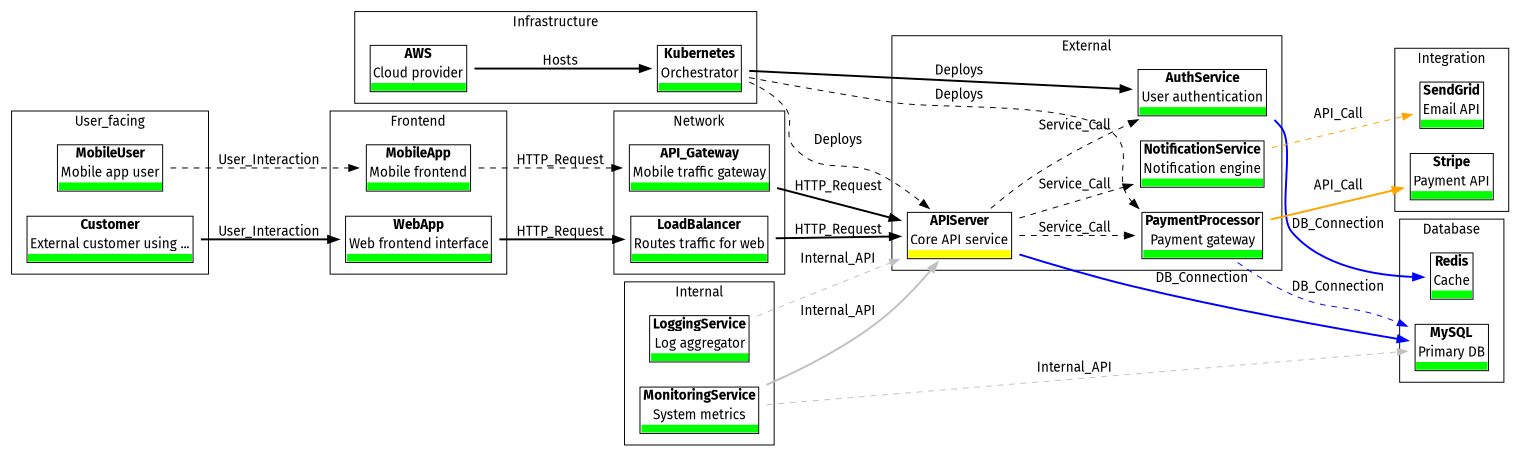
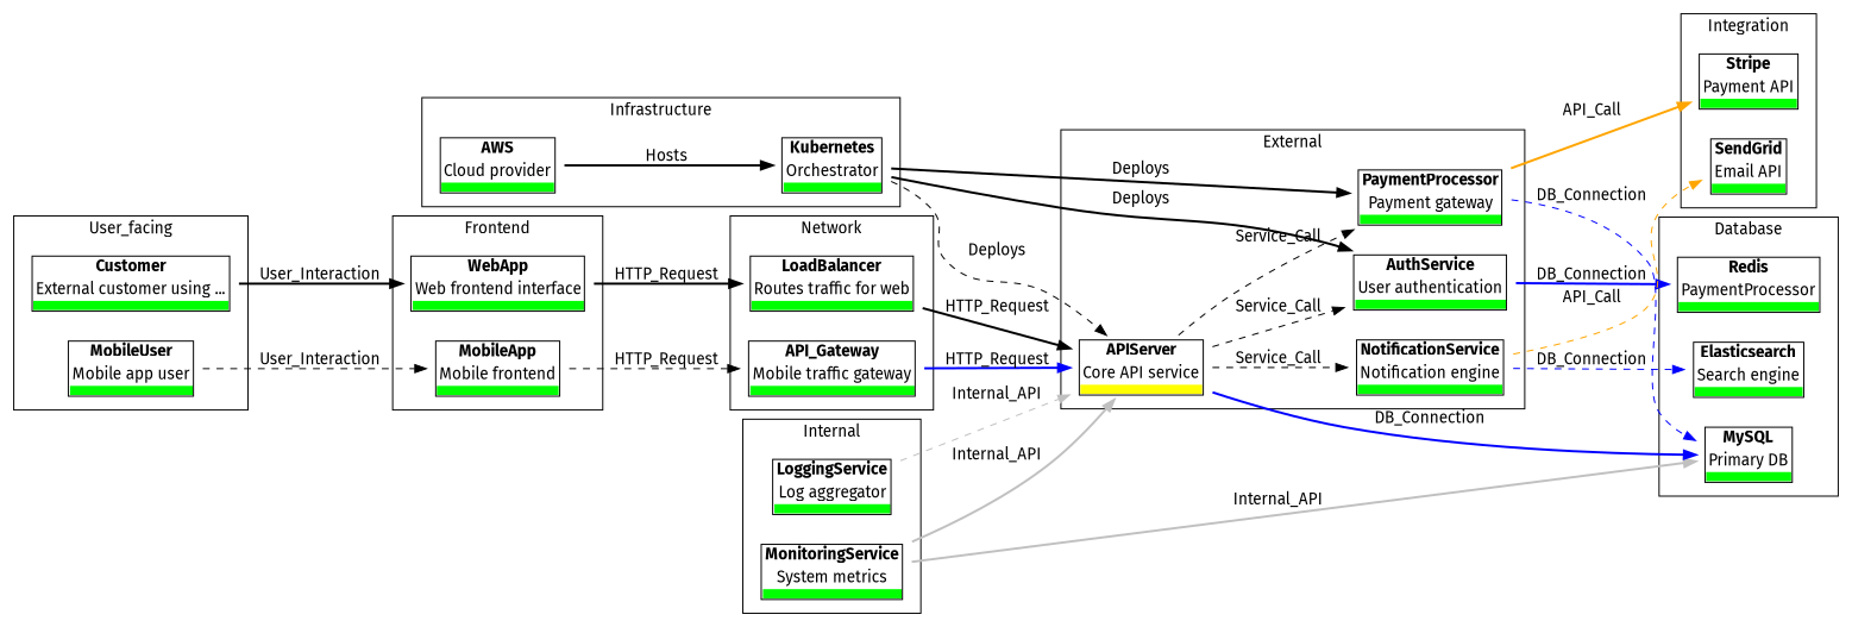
  digraph {
    fontname="Fira Sans"
    rankdir=LR
    node [fontname="Fira Sans" shape=plaintext]
    edge [fontname="Fira Sans" style=dashed]
    n1 [label=<       <TABLE BORDER="1" CELLBORDER="0" CELLSPACING="0">         <TR><TD><B>LoggingService</B></TD></TR>         <TR><TD>Log aggregator</TD></TR>         <TR><TD BGCOLOR="green" HEIGHT="8"></TD></TR>       </TABLE>     >]
    n2 [label=<       <TABLE BORDER="1" CELLBORDER="0" CELLSPACING="0">         <TR><TD><B>MonitoringService</B></TD></TR>         <TR><TD>System metrics</TD></TR>         <TR><TD BGCOLOR="green" HEIGHT="8"></TD></TR>       </TABLE>     >]
    n3 [label=<       <TABLE BORDER="1" CELLBORDER="0" CELLSPACING="0">         <TR><TD><B>Kubernetes</B></TD></TR>         <TR><TD>Orchestrator</TD></TR>         <TR><TD BGCOLOR="green" HEIGHT="8"></TD></TR>       </TABLE>     >]
    n4 [label=<       <TABLE BORDER="1" CELLBORDER="0" CELLSPACING="0">         <TR><TD><B>AWS</B></TD></TR>         <TR><TD>Cloud provider</TD></TR>         <TR><TD BGCOLOR="green" HEIGHT="8"></TD></TR>       </TABLE>     >]
    n5 [label=<       <TABLE BORDER="1" CELLBORDER="0" CELLSPACING="0">         <TR><TD><B>Customer</B></TD></TR>         <TR><TD>External customer using ...</TD></TR>         <TR><TD BGCOLOR="green" HEIGHT="8"></TD></TR>       </TABLE>     >]
    n6 [label=<       <TABLE BORDER="1" CELLBORDER="0" CELLSPACING="0">         <TR><TD><B>MobileUser</B></TD></TR>         <TR><TD>Mobile app user</TD></TR>         <TR><TD BGCOLOR="green" HEIGHT="8"></TD></TR>       </TABLE>     >]
    n7 [label=<       <TABLE BORDER="1" CELLBORDER="0" CELLSPACING="0">         <TR><TD><B>WebApp</B></TD></TR>         <TR><TD>Web frontend interface</TD></TR>         <TR><TD BGCOLOR="green" HEIGHT="8"></TD></TR>       </TABLE>     >]
    n8 [label=<       <TABLE BORDER="1" CELLBORDER="0" CELLSPACING="0">         <TR><TD><B>MobileApp</B></TD></TR>         <TR><TD>Mobile frontend</TD></TR>         <TR><TD BGCOLOR="green" HEIGHT="8"></TD></TR>       </TABLE>     >]
    n9 [label=<       <TABLE BORDER="1" CELLBORDER="0" CELLSPACING="0">         <TR><TD><B>LoadBalancer</B></TD></TR>         <TR><TD>Routes traffic for web</TD></TR>         <TR><TD BGCOLOR="green" HEIGHT="8"></TD></TR>       </TABLE>     >]
    n10 [label=<       <TABLE BORDER="1" CELLBORDER="0" CELLSPACING="0">         <TR><TD><B>API_Gateway</B></TD></TR>         <TR><TD>Mobile traffic gateway</TD></TR>         <TR><TD BGCOLOR="green" HEIGHT="8"></TD></TR>       </TABLE>     >]
    n11 [label=<       <TABLE BORDER="1" CELLBORDER="0" CELLSPACING="0">         <TR><TD><B>APIServer</B></TD></TR>         <TR><TD>Core API service</TD></TR>         <TR><TD BGCOLOR="yellow" HEIGHT="8"></TD></TR>       </TABLE>     >]
    n12 [label=<       <TABLE BORDER="1" CELLBORDER="0" CELLSPACING="0">         <TR><TD><B>AuthService</B></TD></TR>         <TR><TD>User authentication</TD></TR>         <TR><TD BGCOLOR="green" HEIGHT="8"></TD></TR>       </TABLE>     >]
    n13 [label=<       <TABLE BORDER="1" CELLBORDER="0" CELLSPACING="0">         <TR><TD><B>PaymentProcessor</B></TD></TR>         <TR><TD>Payment gateway</TD></TR>         <TR><TD BGCOLOR="green" HEIGHT="8"></TD></TR>       </TABLE>     >]
    n14 [label=<       <TABLE BORDER="1" CELLBORDER="0" CELLSPACING="0">         <TR><TD><B>NotificationService</B></TD></TR>         <TR><TD>Notification engine</TD></TR>         <TR><TD BGCOLOR="green" HEIGHT="8"></TD></TR>       </TABLE>     >]
    n15 [label=<       <TABLE BORDER="1" CELLBORDER="0" CELLSPACING="0">         <TR><TD><B>MySQL</B></TD></TR>         <TR><TD>Primary DB</TD></TR>         <TR><TD BGCOLOR="green" HEIGHT="8"></TD></TR>       </TABLE>     >]
-   n16 [label=<       <TABLE BORDER="1" CELLBORDER="0" CELLSPACING="0">         <TR><TD><B>Redis</B></TD></TR>         <TR><TD>Cache</TD></TR>         <TR><TD BGCOLOR="green" HEIGHT="8"></TD></TR>       </TABLE>     >]
+   n16 [label=<       <TABLE BORDER="1" CELLBORDER="0" CELLSPACING="0">         <TR><TD><B>Redis</B></TD></TR>         <TR><TD>PaymentProcessor</TD></TR>         <TR><TD BGCOLOR="green" HEIGHT="8"></TD></TR>       </TABLE>     >]
+   n17 [label=<       <TABLE BORDER="1" CELLBORDER="0" CELLSPACING="0">         <TR><TD><B>Elasticsearch</B></TD></TR>         <TR><TD>Search engine</TD></TR>         <TR><TD BGCOLOR="green" HEIGHT="8"></TD></TR>       </TABLE>     >]
    n18 [label=<       <TABLE BORDER="1" CELLBORDER="0" CELLSPACING="0">         <TR><TD><B>Stripe</B></TD></TR>         <TR><TD>Payment API</TD></TR>         <TR><TD BGCOLOR="green" HEIGHT="8"></TD></TR>       </TABLE>     >]
    n19 [label=<       <TABLE BORDER="1" CELLBORDER="0" CELLSPACING="0">         <TR><TD><B>SendGrid</B></TD></TR>         <TR><TD>Email API</TD></TR>         <TR><TD BGCOLOR="green" HEIGHT="8"></TD></TR>       </TABLE>     >]
    subgraph cluster_1 {
      label=Internal
      n1
      n2
    }
    subgraph cluster_2 {
      label=Infrastructure
      n3
      n4
    }
    subgraph cluster_3 {
      label=User_facing
      n5
      n6
    }
    subgraph cluster_4 {
      label=Frontend
      n7
      n8
    }
    subgraph cluster_5 {
      label=Network
      n9
      n10
    }
    subgraph cluster_6 {
      label=External
      n11
      n12
      n13
      n14
    }
    subgraph cluster_7 {
      label=Database
      n15
      n16
+     n17
    }
    subgraph cluster_8 {
      label=Integration
      n18
      n19
    }
    n1 -> n11 [color=gray label=Internal_API]
    n2 -> n11 [color=gray label=Internal_API style=bold]
-   n2 -> n15 [color=gray label=Internal_API]
+   n2 -> n15 [color=gray label=Internal_API style=bold]
    n3 -> n11 [label=Deploys]
    n3 -> n12 [label=Deploys style=bold]
-   n3 -> n13 [label=Deploys]
+   n3 -> n13 [label=Deploys style=bold]
    n4 -> n3 [label=Hosts style=bold]
    n5 -> n7 [label=User_Interaction style=bold]
    n6 -> n8 [label=User_Interaction]
    n7 -> n9 [label=HTTP_Request style=bold]
    n8 -> n10 [label=HTTP_Request]
    n9 -> n11 [label=HTTP_Request style=bold]
-   n10 -> n11 [label=HTTP_Request style=bold]
+   n10 -> n11 [label=HTTP_Request style=bold color=blue]
    n11 -> n12 [label=Service_Call]
    n11 -> n13 [label=Service_Call]
    n11 -> n14 [label=Service_Call]
    n11 -> n15 [color=blue label=DB_Connection style=bold]
    n12 -> n16 [color=blue label=DB_Connection style=bold]
    n13 -> n15 [color=blue label=DB_Connection]
    n13 -> n18 [color=orange label=API_Call style=bold]
+   n14 -> n17 [color=blue label=DB_Connection]
    n14 -> n19 [color=orange label=API_Call]
  }
